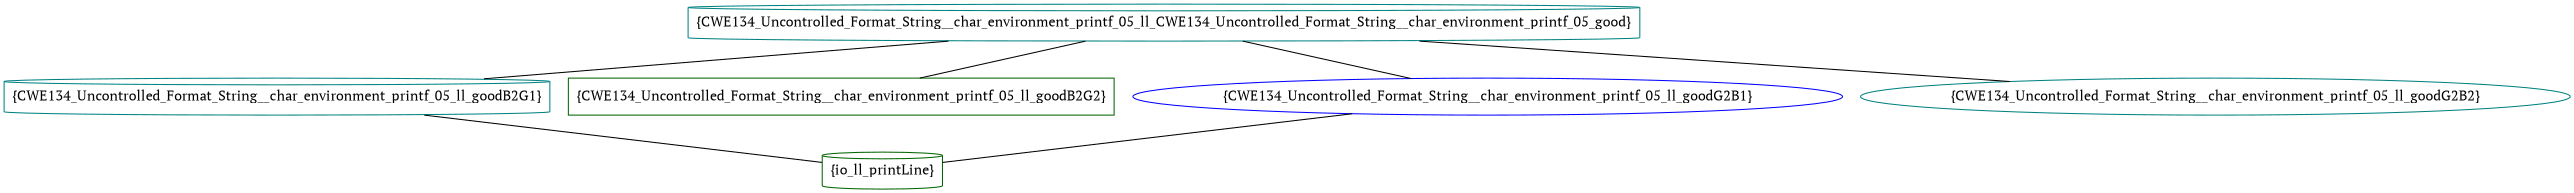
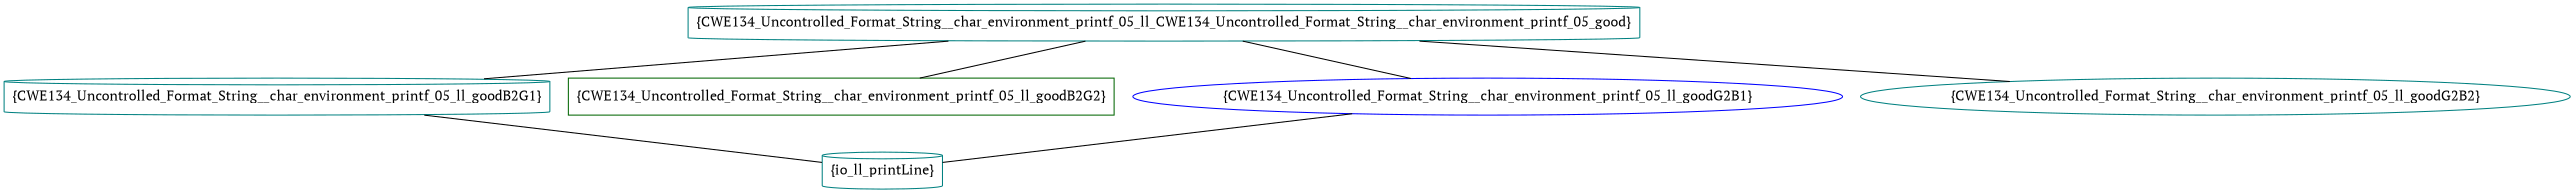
  graph {
    fontname="PT Serif"
    node [color=teal shape=cylinder fontname="PT Serif"]
    edge [fontname="PT Serif"]
    n1 [label="{CWE134_Uncontrolled_Format_String__char_environment_printf_05_ll_goodB2G1}"]
-   n2 [label="{io_ll_printLine}" color=darkgreen]
+   n2 [label="{io_ll_printLine}"]
    n3 [label="{CWE134_Uncontrolled_Format_String__char_environment_printf_05_ll_CWE134_Uncontrolled_Format_String__char_environment_printf_05_good}"]
    n4 [label="{CWE134_Uncontrolled_Format_String__char_environment_printf_05_ll_goodB2G2}" color=darkgreen shape=box]
    n5 [label="{CWE134_Uncontrolled_Format_String__char_environment_printf_05_ll_goodG2B1}" color=blue shape=ellipse]
    n6 [label="{CWE134_Uncontrolled_Format_String__char_environment_printf_05_ll_goodG2B2}" shape=ellipse]
    n1 -- n2
    n3 -- n1
    n3 -- n4
    n3 -- n5
    n3 -- n6
    n5 -- n2
  }
